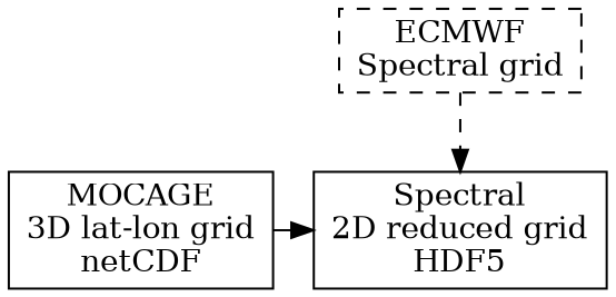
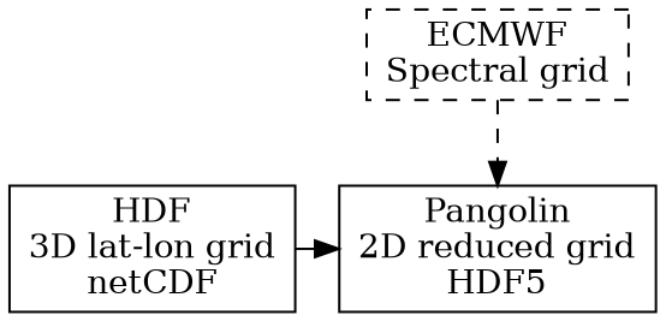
  digraph {
    node [shape=box]
-   n1 [label="MOCAGE\n3D lat-lon grid\nnetCDF"]
-   n2 [label="Spectral\n2D reduced grid\nHDF5"]
+   n1 [label="HDF\n3D lat-lon grid\nnetCDF"]
+   n2 [label="Pangolin\n2D reduced grid\nHDF5"]
    n3 [label="ECMWF\nSpectral grid" style=dashed]
    subgraph sub_1 {
      rank=same
      n1
      n2
    }
    n1 -> n2
    n3 -> n2 [style=dashed]
  }
